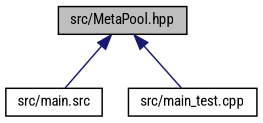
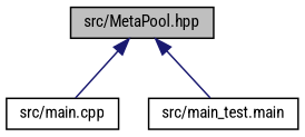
  digraph {
    fontname="Roboto Condensed"
    node [color=black fillcolor=white fontname="Roboto Condensed" fontsize=10 shape=record style=filled]
    edge [color=midnightblue dir=back fontname="Roboto Condensed" fontsize=10 labelfontname=Helvetica labelfontsize=10 style=solid]
    n1 [fillcolor=grey75 fontcolor=black height=0.2 label="src/MetaPool.hpp" width=0.4]
-   n2 [height=0.2 label="src/main.src" width=0.4]
-   n3 [height=0.2 label="src/main_test.cpp" width=0.4]
+   n2 [height=0.2 label="src/main.cpp" width=0.4]
+   n3 [height=0.2 label="src/main_test.main" width=0.4]
    n1 -> n2
    n1 -> n3
  }
